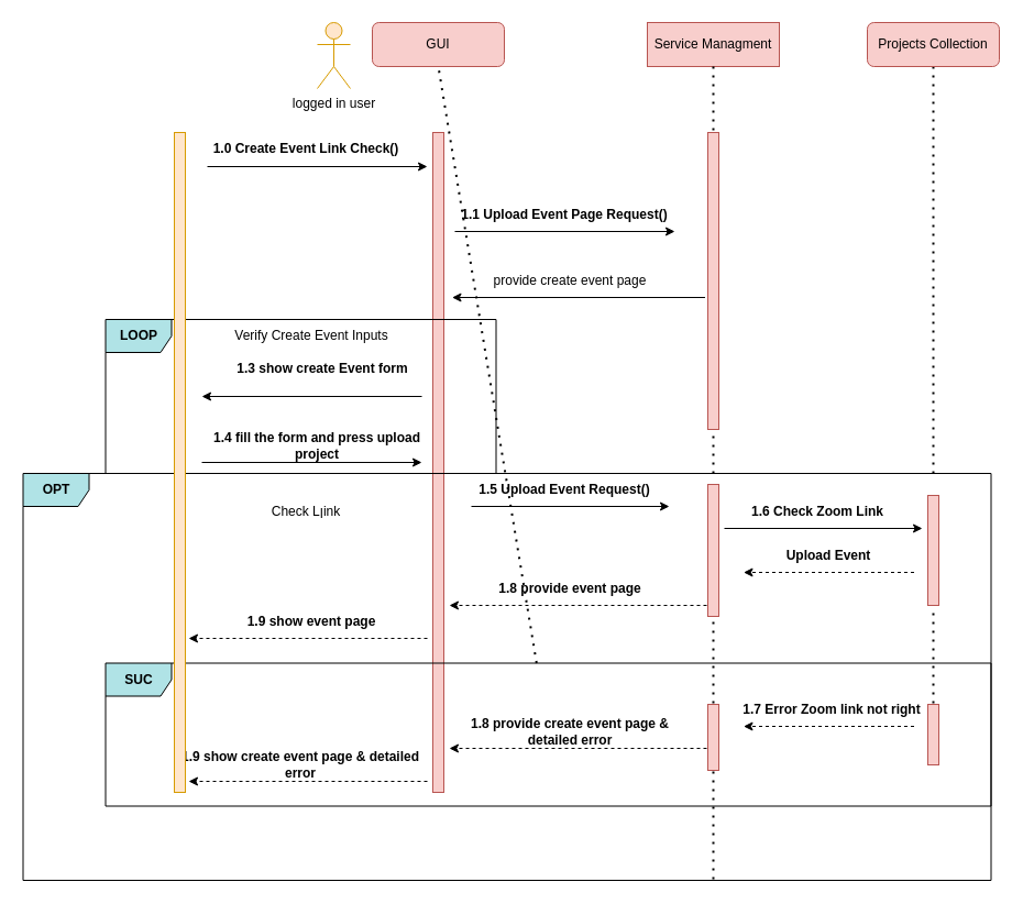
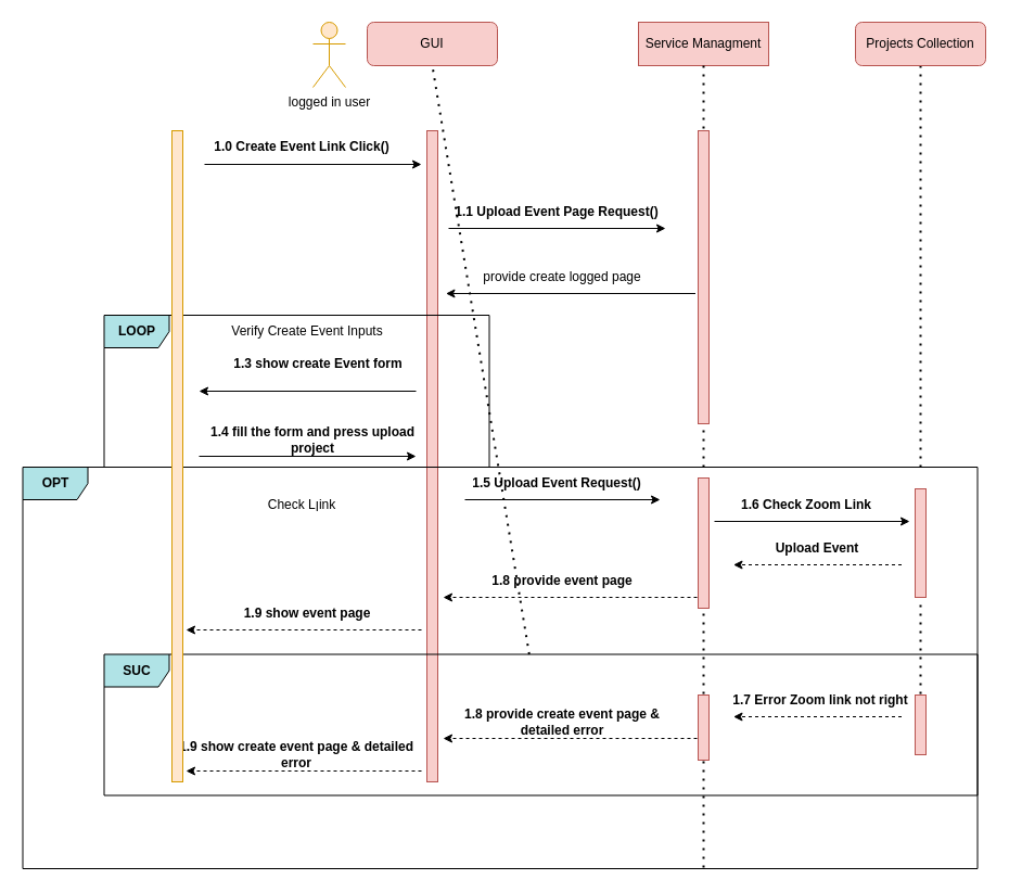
  <mxCell id="0" />
  <mxCell id="1" parent="0" />
  <mxCell id="2" value="Service Managment" style="whiteSpace=wrap;html=1;fillColor=#f8cecc;strokeColor=#b85450;rounded=0;" vertex="1" parent="1"><mxGeometry x="588" y="20" width="120" height="40" as="geometry" /></mxCell>
  <mxCell id="3" value="logged in user" style="shape=umlActor;verticalLabelPosition=bottom;verticalAlign=top;html=1;outlineConnect=0;fillColor=#ffe6cc;strokeColor=#d79b00;" vertex="1" parent="1"><mxGeometry x="288" y="20" width="30" height="60" as="geometry" /></mxCell>
  <mxCell id="4" value="" style="endArrow=none;dashed=1;html=1;dashPattern=1 3;strokeWidth=2;rounded=0;fontSize=14;entryX=0.5;entryY=1;entryDx=0;entryDy=0;startArrow=none;" edge="1" parent="1" target="2"><mxGeometry width="50" height="50" relative="1" as="geometry"><mxPoint x="648" y="430" as="sourcePoint" /><mxPoint x="698" y="200" as="targetPoint" /></mxGeometry></mxCell>
  <mxCell id="5" value="" style="endArrow=none;dashed=1;html=1;dashPattern=1 3;strokeWidth=2;rounded=0;fontSize=14;entryX=0.5;entryY=1;entryDx=0;entryDy=0;startArrow=none;" edge="1" parent="1"><mxGeometry width="50" height="50" relative="1" as="geometry"><mxPoint x="848" y="430" as="sourcePoint" /><mxPoint x="848" y="60" as="targetPoint" /></mxGeometry></mxCell>
  <mxCell id="6" value="" style="html=1;points=[];perimeter=orthogonalPerimeter;fontSize=14;fillColor=#f8cecc;strokeColor=#b85450;perimeterSpacing=1;rounded=0;shadow=0;glass=0;sketch=0;" vertex="1" parent="1"><mxGeometry x="643" y="120" width="10" height="270" as="geometry" /></mxCell>
  <mxCell id="7" value="" style="endArrow=classic;html=1;rounded=0;fontSize=14;" edge="1" parent="1"><mxGeometry width="50" height="50" relative="1" as="geometry"><mxPoint x="188" y="151" as="sourcePoint" /><mxPoint x="388" y="151" as="targetPoint" /></mxGeometry></mxCell>
- <mxCell id="8" value="1.0 Create Event Link Check()" style="text;html=1;strokeColor=none;fillColor=none;align=center;verticalAlign=middle;whiteSpace=wrap;rounded=0;shadow=0;glass=0;sketch=0;fontSize=12;fontStyle=1" vertex="1" parent="1"><mxGeometry x="188" y="130" width="180" height="10" as="geometry" /></mxCell>
+ <mxCell id="8" value="1.0 Create Event Link Click()" style="text;html=1;strokeColor=none;fillColor=none;align=center;verticalAlign=middle;whiteSpace=wrap;rounded=0;shadow=0;glass=0;sketch=0;fontSize=12;fontStyle=1" vertex="1" parent="1"><mxGeometry x="188" y="130" width="180" height="10" as="geometry" /></mxCell>
  <mxCell id="9" value="" style="endArrow=classic;html=1;rounded=0;fontSize=14;" edge="1" parent="1"><mxGeometry width="50" height="50" relative="1" as="geometry"><mxPoint x="383" y="360" as="sourcePoint" /><mxPoint x="183" y="360" as="targetPoint" /></mxGeometry></mxCell>
  <mxCell id="10" value="&lt;font style=&quot;font-size: 12px&quot;&gt;&lt;b style=&quot;font-size: 12px&quot;&gt;1.3 show create Event form&lt;/b&gt;&lt;/font&gt;" style="text;html=1;strokeColor=none;fillColor=none;align=center;verticalAlign=middle;whiteSpace=wrap;rounded=0;shadow=0;glass=0;sketch=0;fontSize=12;" vertex="1" parent="1"><mxGeometry x="193" y="330" width="200" height="10" as="geometry" /></mxCell>
  <mxCell id="11" value="" style="endArrow=classic;html=1;rounded=0;fontSize=14;exitX=0.983;exitY=0.038;exitDx=0;exitDy=0;exitPerimeter=0;" edge="1" parent="1"><mxGeometry width="50" height="50" relative="1" as="geometry"><mxPoint x="182.996" y="419.996" as="sourcePoint" /><mxPoint x="383" y="420" as="targetPoint" /></mxGeometry></mxCell>
  <mxCell id="12" value="&lt;font style=&quot;font-size: 12px&quot;&gt;&lt;b style=&quot;font-size: 12px&quot;&gt;1.4 fill the form and press upload project&lt;/b&gt;&lt;/font&gt;" style="text;html=1;strokeColor=none;fillColor=none;align=center;verticalAlign=middle;whiteSpace=wrap;rounded=0;shadow=0;glass=0;sketch=0;fontSize=12;" vertex="1" parent="1"><mxGeometry x="173" y="400" width="230" height="10" as="geometry" /></mxCell>
  <mxCell id="13" value="Verify Create Event Inputs" style="text;html=1;strokeColor=none;fillColor=none;align=center;verticalAlign=middle;whiteSpace=wrap;rounded=0;shadow=0;glass=0;sketch=0;fontSize=12;" vertex="1" parent="1"><mxGeometry x="183" y="300" width="200" height="10" as="geometry" /></mxCell>
  <mxCell id="14" value="" style="html=1;points=[];perimeter=orthogonalPerimeter;fontSize=14;fillColor=#f8cecc;strokeColor=#b85450;perimeterSpacing=1;rounded=0;shadow=0;glass=0;sketch=0;" vertex="1" parent="1"><mxGeometry x="843" y="450" width="10" height="100" as="geometry" /></mxCell>
  <mxCell id="15" value="" style="endArrow=none;dashed=1;html=1;dashPattern=1 3;strokeWidth=2;rounded=0;fontSize=14;entryX=0.5;entryY=1;entryDx=0;entryDy=0;startArrow=none;" edge="1" parent="1" source="35" target="14"><mxGeometry width="50" height="50" relative="1" as="geometry"><mxPoint x="848" y="799" as="sourcePoint" /><mxPoint x="843" y="159" as="targetPoint" /></mxGeometry></mxCell>
  <mxCell id="16" value="GUI" style="rounded=1;whiteSpace=wrap;html=1;fillColor=#f8cecc;strokeColor=#b85450;" vertex="1" parent="1"><mxGeometry x="338" y="20" width="120" height="40" as="geometry" /></mxCell>
  <mxCell id="17" value="" style="endArrow=classic;html=1;rounded=0;fontSize=14;exitX=0.983;exitY=0.038;exitDx=0;exitDy=0;exitPerimeter=0;" edge="1" parent="1"><mxGeometry width="50" height="50" relative="1" as="geometry"><mxPoint x="427.996" y="459.996" as="sourcePoint" /><mxPoint x="608" y="460" as="targetPoint" /></mxGeometry></mxCell>
  <mxCell id="18" value="&lt;font style=&quot;font-size: 12px&quot;&gt;&lt;b style=&quot;font-size: 12px&quot;&gt;1.5 Upload Event Request()&lt;/b&gt;&lt;/font&gt;" style="text;html=1;strokeColor=none;fillColor=none;align=center;verticalAlign=middle;whiteSpace=wrap;rounded=0;shadow=0;glass=0;sketch=0;fontSize=12;" vertex="1" parent="1"><mxGeometry x="398" y="440" width="230" height="10" as="geometry" /></mxCell>
  <mxCell id="19" value="" style="endArrow=classic;html=1;rounded=0;fontSize=14;exitX=0.983;exitY=0.038;exitDx=0;exitDy=0;exitPerimeter=0;" edge="1" parent="1"><mxGeometry width="50" height="50" relative="1" as="geometry"><mxPoint x="657.996" y="479.996" as="sourcePoint" /><mxPoint x="838" y="480" as="targetPoint" /></mxGeometry></mxCell>
  <mxCell id="20" value="&lt;font style=&quot;font-size: 12px&quot;&gt;&lt;b style=&quot;font-size: 12px&quot;&gt;1.6 Check Zoom Link&lt;/b&gt;&lt;/font&gt;" style="text;html=1;strokeColor=none;fillColor=none;align=center;verticalAlign=middle;whiteSpace=wrap;rounded=0;shadow=0;glass=0;sketch=0;fontSize=12;" vertex="1" parent="1"><mxGeometry x="628" y="460" width="230" height="10" as="geometry" /></mxCell>
  <mxCell id="21" value="&lt;font style=&quot;font-size: 12px&quot;&gt;&lt;b style=&quot;font-size: 12px&quot;&gt;Upload Event&lt;/b&gt;&lt;/font&gt;" style="text;html=1;strokeColor=none;fillColor=none;align=center;verticalAlign=middle;whiteSpace=wrap;rounded=0;shadow=0;glass=0;sketch=0;fontSize=12;" vertex="1" parent="1"><mxGeometry x="638" y="500" width="230" height="10" as="geometry" /></mxCell>
  <mxCell id="22" value="" style="endArrow=classic;html=1;rounded=0;fontSize=14;dashed=1;" edge="1" parent="1"><mxGeometry width="50" height="50" relative="1" as="geometry"><mxPoint x="830.5" y="520" as="sourcePoint" /><mxPoint x="675.5" y="520" as="targetPoint" /></mxGeometry></mxCell>
  <mxCell id="23" value="" style="html=1;points=[];perimeter=orthogonalPerimeter;fontSize=14;fillColor=#f8cecc;strokeColor=#b85450;perimeterSpacing=1;rounded=0;shadow=0;glass=0;sketch=0;" vertex="1" parent="1"><mxGeometry x="643" y="440" width="10" height="120" as="geometry" /></mxCell>
  <mxCell id="24" value="" style="endArrow=none;dashed=1;html=1;dashPattern=1 3;strokeWidth=2;rounded=0;fontSize=14;entryX=0.5;entryY=1;entryDx=0;entryDy=0;startArrow=none;" edge="1" parent="1" source="36" target="23"><mxGeometry width="50" height="50" relative="1" as="geometry"><mxPoint x="648" y="810" as="sourcePoint" /><mxPoint x="648" y="50" as="targetPoint" /></mxGeometry></mxCell>
  <mxCell id="25" value="" style="endArrow=classic;html=1;rounded=0;fontSize=14;dashed=1;" edge="1" parent="1" source="23"><mxGeometry width="50" height="50" relative="1" as="geometry"><mxPoint x="563" y="550" as="sourcePoint" /><mxPoint x="408" y="550" as="targetPoint" /></mxGeometry></mxCell>
  <mxCell id="26" value="&lt;font style=&quot;font-size: 12px&quot;&gt;&lt;b style=&quot;font-size: 12px&quot;&gt;1.8 provide event page&lt;/b&gt;&lt;/font&gt;" style="text;html=1;strokeColor=none;fillColor=none;align=center;verticalAlign=middle;whiteSpace=wrap;rounded=0;shadow=0;glass=0;sketch=0;fontSize=12;" vertex="1" parent="1"><mxGeometry x="403" y="530" width="230" height="10" as="geometry" /></mxCell>
  <mxCell id="27" value="" style="endArrow=classic;html=1;rounded=0;fontSize=14;dashed=1;" edge="1" parent="1"><mxGeometry width="50" height="50" relative="1" as="geometry"><mxPoint x="388" y="580" as="sourcePoint" /><mxPoint x="171" y="580" as="targetPoint" /></mxGeometry></mxCell>
  <mxCell id="28" value="&lt;font style=&quot;font-size: 12px&quot;&gt;&lt;b style=&quot;font-size: 12px&quot;&gt;1.9 show event page&lt;/b&gt;&lt;/font&gt;" style="text;html=1;strokeColor=none;fillColor=none;align=center;verticalAlign=middle;whiteSpace=wrap;rounded=0;shadow=0;glass=0;sketch=0;fontSize=12;" vertex="1" parent="1"><mxGeometry x="168" y="560" width="230" height="10" as="geometry" /></mxCell>
  <mxCell id="29" value="Check Lןink" style="text;html=1;strokeColor=none;fillColor=none;align=center;verticalAlign=middle;whiteSpace=wrap;rounded=0;shadow=0;glass=0;sketch=0;fontSize=12;" vertex="1" parent="1"><mxGeometry x="178" y="460" width="200" height="10" as="geometry" /></mxCell>
  <mxCell id="30" value="" style="endArrow=classic;html=1;rounded=0;fontSize=14;dashed=1;" edge="1" parent="1"><mxGeometry width="50" height="50" relative="1" as="geometry"><mxPoint x="830.5" y="660" as="sourcePoint" /><mxPoint x="675.5" y="660" as="targetPoint" /></mxGeometry></mxCell>
  <mxCell id="31" value="" style="endArrow=classic;html=1;rounded=0;fontSize=14;dashed=1;" edge="1" parent="1"><mxGeometry width="50" height="50" relative="1" as="geometry"><mxPoint x="642" y="680" as="sourcePoint" /><mxPoint x="408" y="680" as="targetPoint" /></mxGeometry></mxCell>
  <mxCell id="32" value="&lt;font style=&quot;font-size: 12px&quot;&gt;&lt;b style=&quot;font-size: 12px&quot;&gt;1.8 provide create event page &amp;amp; detailed error&lt;/b&gt;&lt;/font&gt;" style="text;html=1;strokeColor=none;fillColor=none;align=center;verticalAlign=middle;whiteSpace=wrap;rounded=0;shadow=0;glass=0;sketch=0;fontSize=12;" vertex="1" parent="1"><mxGeometry x="403" y="660" width="230" height="10" as="geometry" /></mxCell>
  <mxCell id="33" value="" style="endArrow=classic;html=1;rounded=0;fontSize=14;dashed=1;" edge="1" parent="1"><mxGeometry width="50" height="50" relative="1" as="geometry"><mxPoint x="388" y="710" as="sourcePoint" /><mxPoint x="171" y="710" as="targetPoint" /></mxGeometry></mxCell>
  <mxCell id="34" value="&lt;font style=&quot;font-size: 12px&quot;&gt;&lt;b style=&quot;font-size: 12px&quot;&gt;1.9 show create event page &amp;amp; detailed error&lt;/b&gt;&lt;/font&gt;" style="text;html=1;strokeColor=none;fillColor=none;align=center;verticalAlign=middle;whiteSpace=wrap;rounded=0;shadow=0;glass=0;sketch=0;fontSize=12;" vertex="1" parent="1"><mxGeometry x="158" y="690" width="230" height="10" as="geometry" /></mxCell>
  <mxCell id="35" value="" style="html=1;points=[];perimeter=orthogonalPerimeter;fontSize=14;fillColor=#f8cecc;strokeColor=#b85450;perimeterSpacing=1;rounded=0;shadow=0;glass=0;sketch=0;" vertex="1" parent="1"><mxGeometry x="843" y="640" width="10" height="55" as="geometry" /></mxCell>
  <mxCell id="36" value="" style="html=1;points=[];perimeter=orthogonalPerimeter;fontSize=14;fillColor=#f8cecc;strokeColor=#b85450;perimeterSpacing=1;rounded=0;shadow=0;glass=0;sketch=0;" vertex="1" parent="1"><mxGeometry x="643" y="640" width="10" height="60" as="geometry" /></mxCell>
  <mxCell id="37" value="" style="endArrow=none;dashed=1;html=1;dashPattern=1 3;strokeWidth=2;rounded=0;fontSize=14;entryX=0.5;entryY=1;entryDx=0;entryDy=0;startArrow=none;" edge="1" parent="1" target="36"><mxGeometry width="50" height="50" relative="1" as="geometry"><mxPoint x="648" y="799" as="sourcePoint" /><mxPoint x="648" y="561" as="targetPoint" /></mxGeometry></mxCell>
  <mxCell id="38" value="" style="endArrow=classic;html=1;rounded=0;fontSize=14;" edge="1" parent="1"><mxGeometry width="50" height="50" relative="1" as="geometry"><mxPoint x="413" y="210" as="sourcePoint" /><mxPoint x="613" y="210" as="targetPoint" /></mxGeometry></mxCell>
  <mxCell id="39" value="&lt;font style=&quot;font-size: 12px&quot;&gt;1.1 Upload Event Page Request()&lt;br&gt;&lt;/font&gt;" style="text;html=1;strokeColor=none;fillColor=none;align=center;verticalAlign=middle;whiteSpace=wrap;rounded=0;shadow=0;glass=0;sketch=0;fontSize=12;fontStyle=1" vertex="1" parent="1"><mxGeometry x="413" y="190" width="200" height="10" as="geometry" /></mxCell>
  <mxCell id="40" value="" style="endArrow=classic;html=1;rounded=0;fontSize=14;" edge="1" parent="1"><mxGeometry width="50" height="50" relative="1" as="geometry"><mxPoint x="640.5" y="270" as="sourcePoint" /><mxPoint x="410.5" y="270" as="targetPoint" /></mxGeometry></mxCell>
- <mxCell id="41" value="provide create event page" style="text;html=1;strokeColor=none;fillColor=none;align=center;verticalAlign=middle;whiteSpace=wrap;rounded=0;shadow=0;glass=0;sketch=0;fontSize=12;" vertex="1" parent="1"><mxGeometry x="403" y="250" width="230" height="10" as="geometry" /></mxCell>
+ <mxCell id="41" value="provide create logged page" style="text;html=1;strokeColor=none;fillColor=none;align=center;verticalAlign=middle;whiteSpace=wrap;rounded=0;shadow=0;glass=0;sketch=0;fontSize=12;" vertex="1" parent="1"><mxGeometry x="403" y="250" width="230" height="10" as="geometry" /></mxCell>
  <mxCell id="42" value="&lt;font style=&quot;font-size: 12px&quot;&gt;&lt;b style=&quot;font-size: 12px&quot;&gt;1.7 Error Zoom link not right&lt;/b&gt;&lt;/font&gt;" style="text;html=1;strokeColor=none;fillColor=none;align=center;verticalAlign=middle;whiteSpace=wrap;rounded=0;shadow=0;glass=0;sketch=0;fontSize=12;" vertex="1" parent="1"><mxGeometry x="640.5" y="640" width="230" height="10" as="geometry" /></mxCell>
  <mxCell id="43" value="" style="html=1;points=[];perimeter=orthogonalPerimeter;fontSize=14;fillColor=#f8cecc;strokeColor=#b85450;perimeterSpacing=1;rounded=0;shadow=0;glass=0;sketch=0;" vertex="1" parent="1"><mxGeometry x="393" y="120" width="10" height="600" as="geometry" /></mxCell>
  <mxCell id="44" value="" style="endArrow=none;dashed=1;html=1;dashPattern=1 3;strokeWidth=2;rounded=0;fontSize=14;startArrow=none;" edge="1" parent="1" source="47"><mxGeometry width="50" height="50" relative="1" as="geometry"><mxPoint x="398" y="1000" as="sourcePoint" /><mxPoint x="398" y="60" as="targetPoint" /></mxGeometry></mxCell>
  <mxCell id="45" value="&lt;b&gt;LOOP&lt;/b&gt;" style="shape=umlFrame;whiteSpace=wrap;html=1;rounded=0;shadow=0;glass=0;sketch=0;fontSize=12;strokeColor=#000000;fillColor=#b0e3e6;" vertex="1" parent="1"><mxGeometry x="95.5" y="290" width="355" height="140" as="geometry" /></mxCell>
  <mxCell id="46" value="&lt;b&gt;OPT&lt;/b&gt;" style="shape=umlFrame;whiteSpace=wrap;html=1;rounded=0;shadow=0;glass=0;sketch=0;fontSize=12;strokeColor=#000000;fillColor=#b0e3e6;" vertex="1" parent="1"><mxGeometry x="20.5" y="430" width="880" height="370" as="geometry" /></mxCell>
  <mxCell id="47" value="&lt;b&gt;SUC&lt;/b&gt;" style="shape=umlFrame;whiteSpace=wrap;html=1;rounded=0;shadow=0;glass=0;sketch=0;fontSize=12;strokeColor=#000000;fillColor=#b0e3e6;" vertex="1" parent="1"><mxGeometry x="95.5" y="602.5" width="805" height="130" as="geometry" /></mxCell>
  <mxCell id="48" value="" style="html=1;points=[];perimeter=orthogonalPerimeter;fontSize=14;fillColor=#ffe6cc;strokeColor=#d79b00;perimeterSpacing=1;rounded=0;shadow=0;glass=0;sketch=0;" vertex="1" parent="1"><mxGeometry x="158" y="120" width="10" height="600" as="geometry" /></mxCell>
  <mxCell id="49" value="Projects Collection" style="rounded=1;whiteSpace=wrap;html=1;fillColor=#f8cecc;strokeColor=#b85450;" vertex="1" parent="1"><mxGeometry x="788" y="20" width="120" height="40" as="geometry" /></mxCell>
